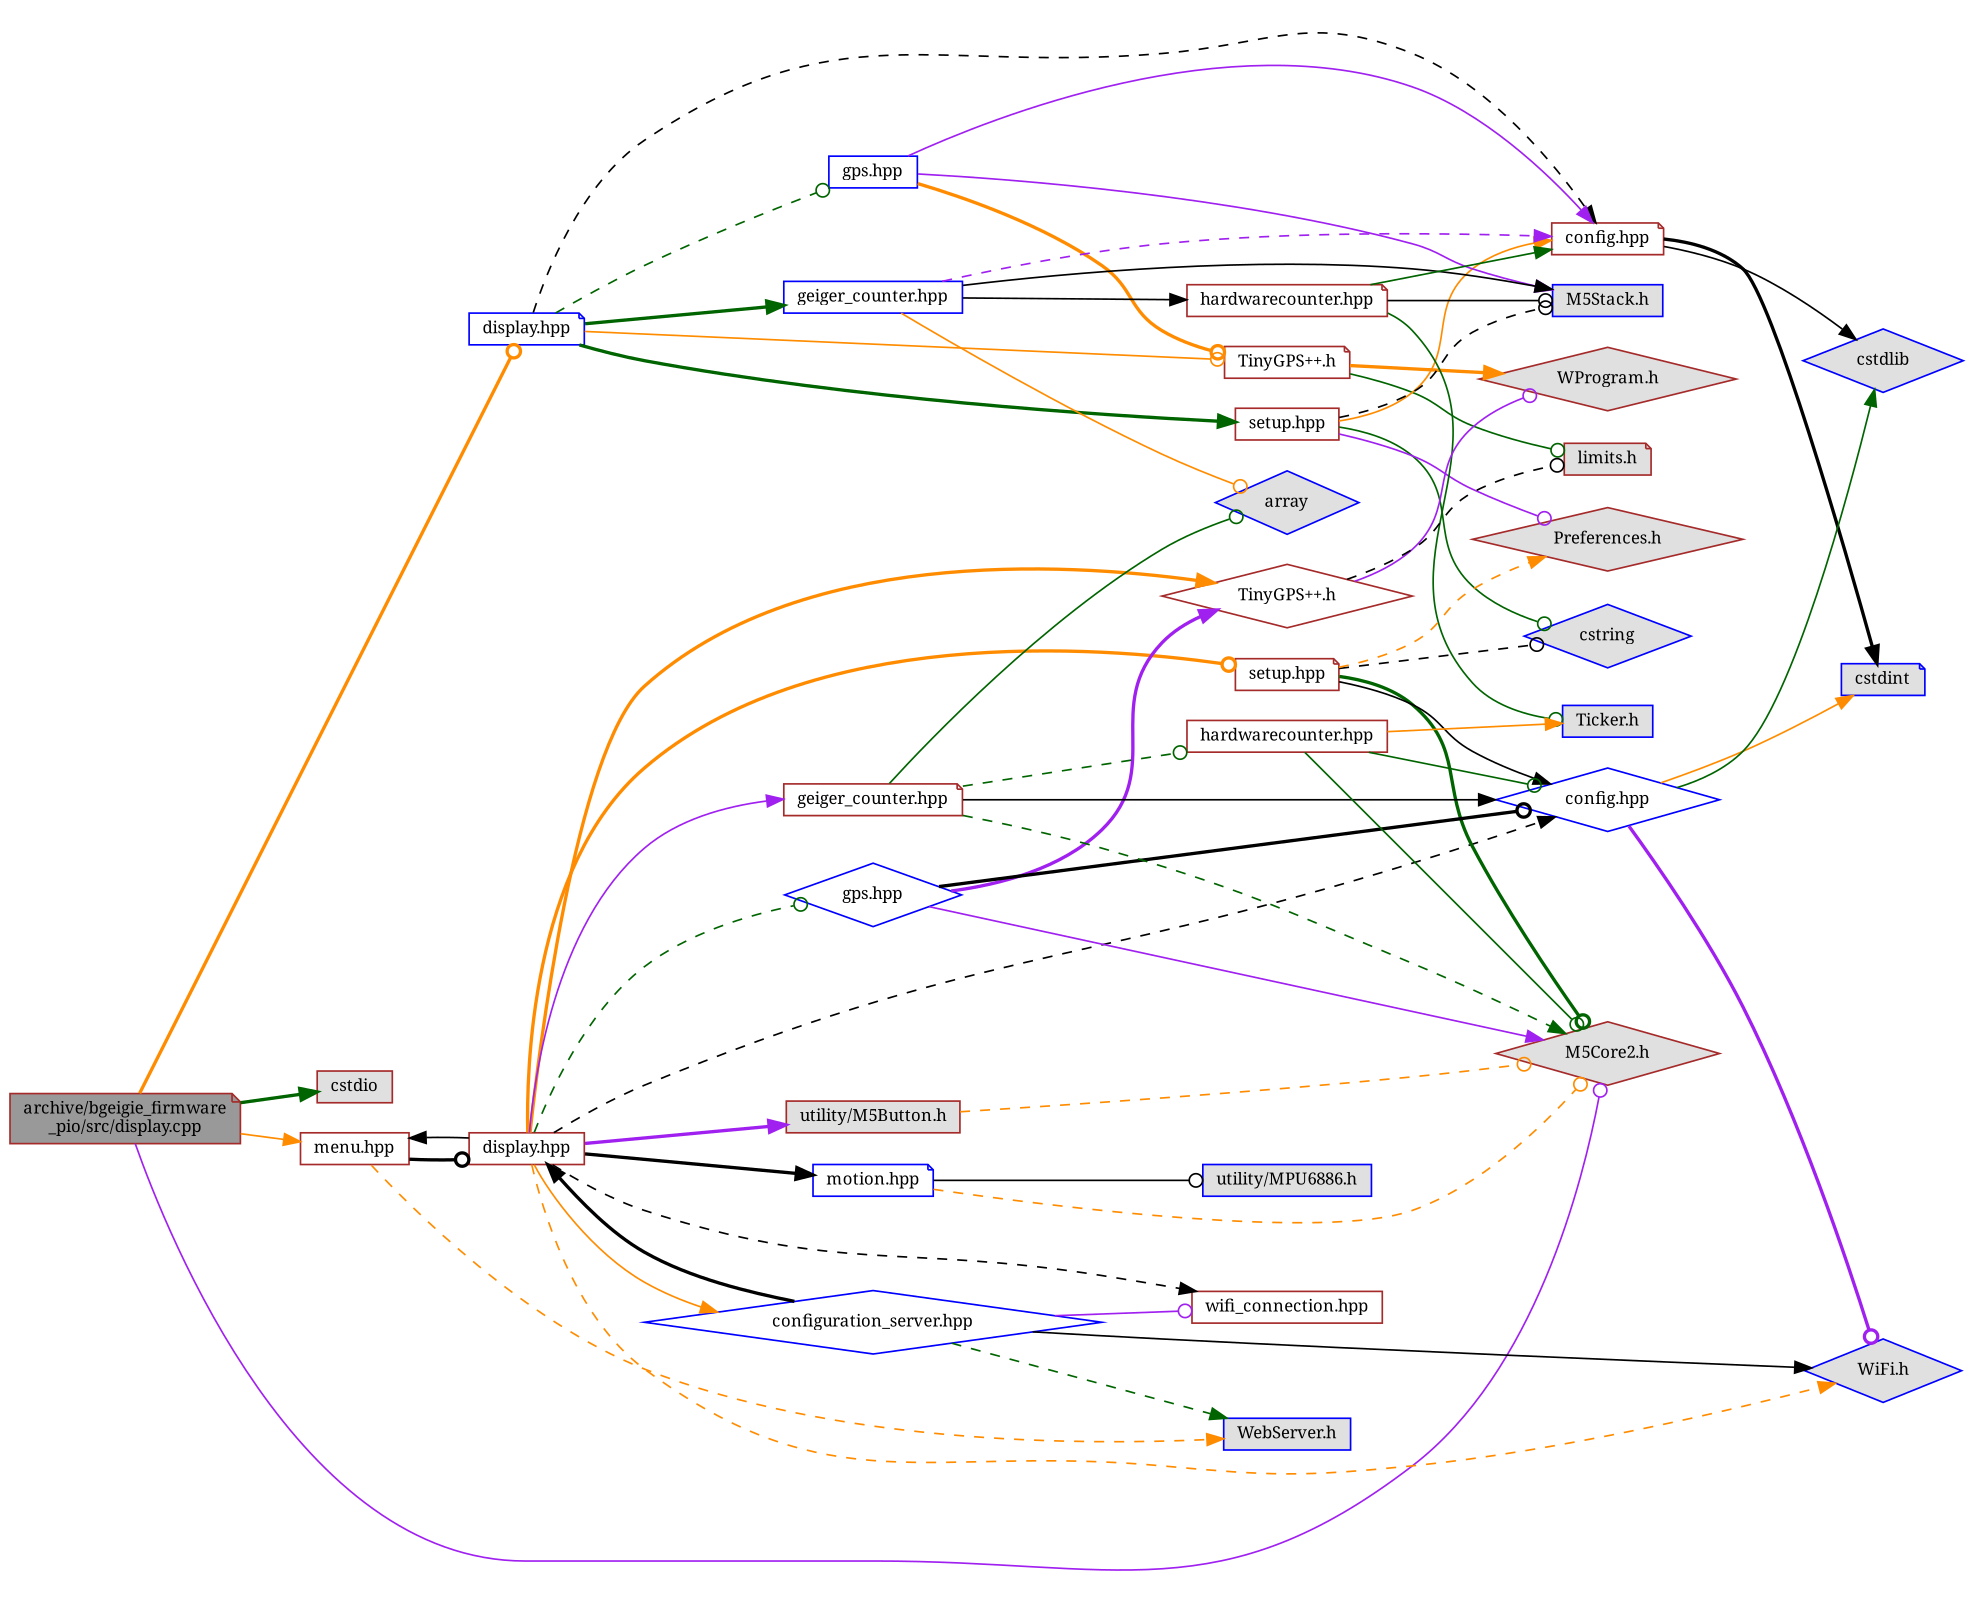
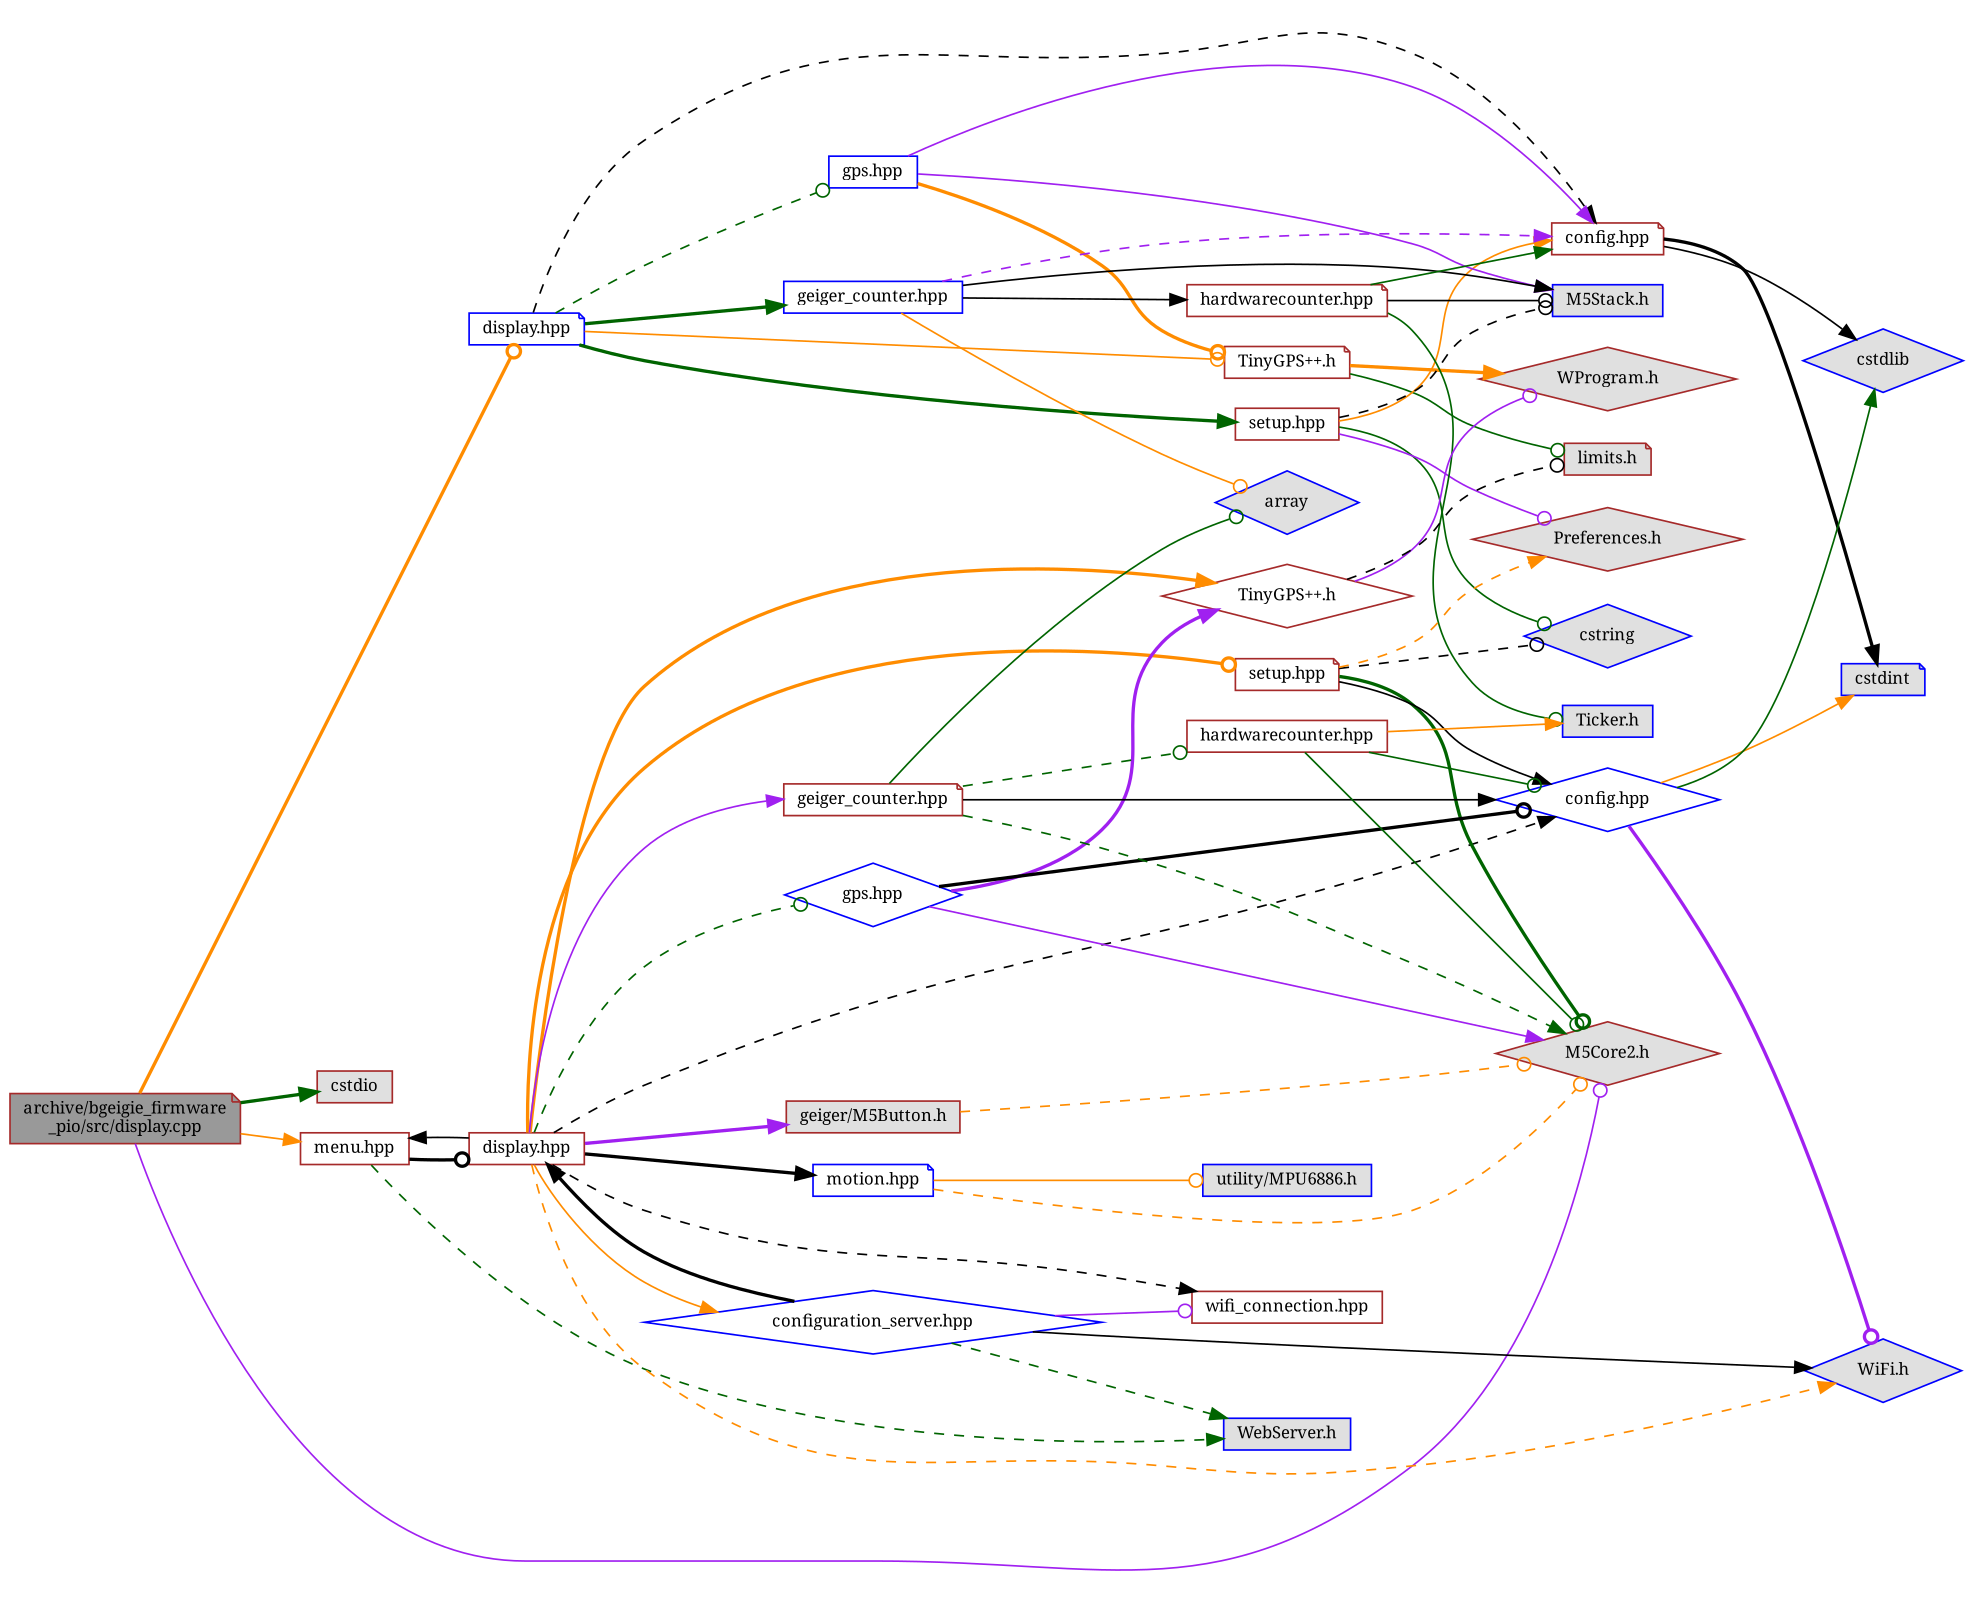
  digraph {
    fontname="Noto Serif"
    rankdir=LR
    node [color=brown fillcolor=white fontname="Noto Serif" fontsize=10 shape=box style=filled]
    edge [arrowhead=normal color=black fontname="Noto Serif" fontsize=10 labelfontname=Helvetica labelfontsize=10 style=solid]
    n1 [fillcolor=grey60 fontcolor=black height=0.2 label="archive/bgeigie_firmware\l_pio/src/display.cpp" shape=note width=0.4]
    n2 [fillcolor="#E0E0E0" height=0.2 label="M5Core2.h" shape=diamond width=0.4]
    n3 [fillcolor="#E0E0E0" height=0.2 label=cstdio width=0.4]
    n4 [color=blue height=0.2 label="display.hpp" shape=note width=0.4]
    n5 [height=0.2 label="menu.hpp" width=0.4]
    n6 [height=0.2 label="TinyGPS++.h" shape=note width=0.4]
    n7 [height=0.2 label="config.hpp" shape=note width=0.4]
    n8 [height=0.2 label="setup.hpp" width=0.4]
    n9 [color=blue height=0.2 label="gps.hpp" width=0.4]
    n10 [color=blue height=0.2 label="geiger_counter.hpp" width=0.4]
    n11 [height=0.2 label="display.hpp" width=0.4]
    n12 [color=blue fillcolor="#E0E0E0" height=0.2 label="WebServer.h" width=0.4]
    n13 [fillcolor="#E0E0E0" height=0.2 label="WProgram.h" shape=diamond width=0.4]
    n14 [fillcolor="#E0E0E0" height=0.2 label="limits.h" shape=note width=0.4]
    n15 [color=blue fillcolor="#E0E0E0" height=0.2 label=cstdint shape=note width=0.4]
    n16 [color=blue fillcolor="#E0E0E0" height=0.2 label=cstdlib shape=diamond width=0.4]
    n17 [color=blue fillcolor="#E0E0E0" height=0.2 label=cstring shape=diamond width=0.4]
    n18 [color=blue fillcolor="#E0E0E0" height=0.2 label="M5Stack.h" width=0.4]
    n19 [fillcolor="#E0E0E0" height=0.2 label="Preferences.h" shape=diamond width=0.4]
    n20 [color=blue fillcolor="#E0E0E0" height=0.2 label=array shape=diamond width=0.4]
    n21 [height=0.2 label="hardwarecounter.hpp" shape=note width=0.4]
    n22 [color=blue fillcolor="#E0E0E0" height=0.2 label="Ticker.h" width=0.4]
    n23 [height=0.2 label="TinyGPS++.h" shape=diamond width=0.4]
    n24 [color=blue fillcolor="#E0E0E0" height=0.2 label="WiFi.h" shape=diamond width=0.4]
    n25 [color=blue height=0.2 label="config.hpp" shape=diamond width=0.4]
    n26 [height=0.2 label="setup.hpp" shape=note width=0.4]
    n27 [color=blue height=0.2 label="gps.hpp" shape=diamond width=0.4]
    n28 [height=0.2 label="geiger_counter.hpp" shape=note width=0.4]
-   n29 [fillcolor="#E0E0E0" height=0.2 label="utility/M5Button.h" width=0.4]
+   n29 [fillcolor="#E0E0E0" height=0.2 label="geiger/M5Button.h" width=0.4]
    n30 [color=blue height=0.2 label="motion.hpp" shape=note width=0.4]
    n31 [height=0.2 label="wifi_connection.hpp" width=0.4]
    n32 [color=blue height=0.2 label="configuration_server.hpp" shape=diamond width=0.4]
    n33 [height=0.2 label="hardwarecounter.hpp" width=0.4]
    n34 [color=blue fillcolor="#E0E0E0" height=0.2 label="utility/MPU6886.h" width=0.4]
    n1 -> n2 [arrowhead=odot color=purple]
    n1 -> n3 [color=darkgreen style=bold]
    n1 -> n4 [arrowhead=odot color=darkorange style=bold]
    n1 -> n5 [color=darkorange]
    n4 -> n6 [arrowhead=odot color=darkorange]
    n4 -> n7 [style=dashed]
    n4 -> n8 [color=darkgreen style=bold]
    n4 -> n9 [arrowhead=odot color=darkgreen style=dashed]
    n4 -> n10 [color=darkgreen style=bold]
    n5 -> n11 [arrowhead=odot style=bold]
-   n5 -> n12 [color=darkorange style=dashed]
+   n5 -> n12 [color=darkgreen style=dashed]
    n6 -> n13 [color=darkorange style=bold]
    n6 -> n14 [arrowhead=odot color=darkgreen]
    n7 -> n15 [style=bold]
    n7 -> n16
    n8 -> n7 [color=darkorange]
    n8 -> n17 [arrowhead=odot color=darkgreen]
    n8 -> n18 [arrowhead=odot style=dashed]
    n8 -> n19 [arrowhead=odot color=purple]
    n9 -> n6 [arrowhead=odot color=darkorange style=bold]
    n9 -> n7 [color=purple]
    n9 -> n18 [color=purple]
    n10 -> n7 [color=purple style=dashed]
    n10 -> n18
    n10 -> n20 [arrowhead=odot color=darkorange]
    n10 -> n21
    n11 -> n5
    n11 -> n23 [color=darkorange style=bold]
    n11 -> n24 [color=darkorange style=dashed]
    n11 -> n25 [style=dashed]
    n11 -> n26 [arrowhead=odot color=darkorange style=bold]
    n11 -> n27 [arrowhead=odot color=darkgreen style=dashed]
    n11 -> n28 [color=purple]
    n11 -> n29 [color=purple style=bold]
    n11 -> n30 [style=bold]
    n11 -> n31 [style=dashed]
    n11 -> n32 [color=darkorange]
    n21 -> n7 [color=darkgreen]
    n21 -> n18 [arrowhead=odot]
    n21 -> n22 [arrowhead=odot color=darkgreen]
    n23 -> n13 [arrowhead=odot color=purple]
    n23 -> n14 [arrowhead=odot style=dashed]
    n25 -> n15 [color=darkorange]
    n25 -> n16 [color=darkgreen]
    n25 -> n24 [arrowhead=odot color=purple style=bold]
    n26 -> n2 [arrowhead=odot color=darkgreen style=bold]
    n26 -> n17 [arrowhead=odot style=dashed]
    n26 -> n19 [color=darkorange style=dashed]
    n26 -> n25
    n27 -> n2 [color=purple]
    n27 -> n23 [color=purple style=bold]
    n27 -> n25 [arrowhead=odot style=bold]
    n28 -> n2 [color=darkgreen style=dashed]
    n28 -> n20 [arrowhead=odot color=darkgreen]
    n28 -> n25
    n28 -> n33 [arrowhead=odot color=darkgreen style=dashed]
    n29 -> n2 [arrowhead=odot color=darkorange style=dashed]
    n30 -> n2 [arrowhead=odot color=darkorange style=dashed]
-   n30 -> n34 [arrowhead=odot]
+   n30 -> n34 [arrowhead=odot color=darkorange]
    n32 -> n11 [style=bold]
    n32 -> n12 [color=darkgreen style=dashed]
    n32 -> n24
    n32 -> n31 [arrowhead=odot color=purple]
    n33 -> n2 [arrowhead=odot color=darkgreen]
    n33 -> n22 [color=darkorange]
    n33 -> n25 [arrowhead=odot color=darkgreen]
  }
